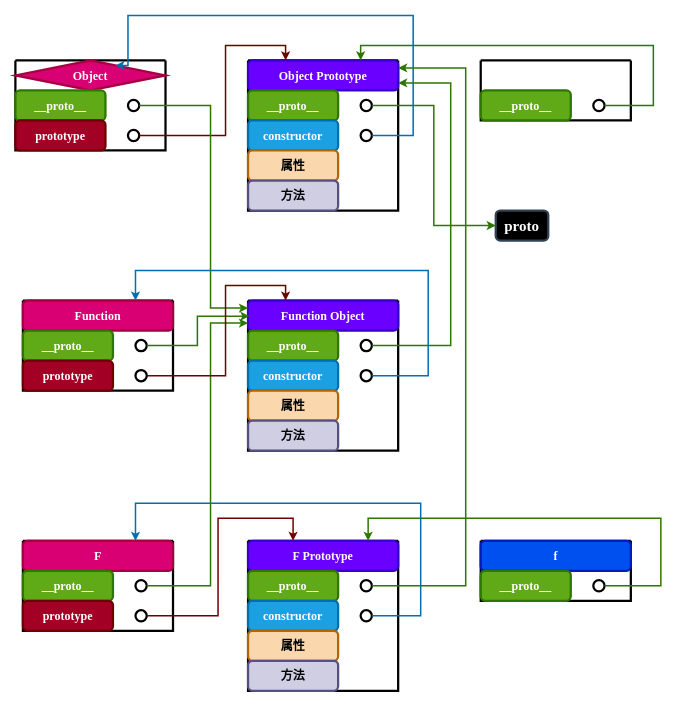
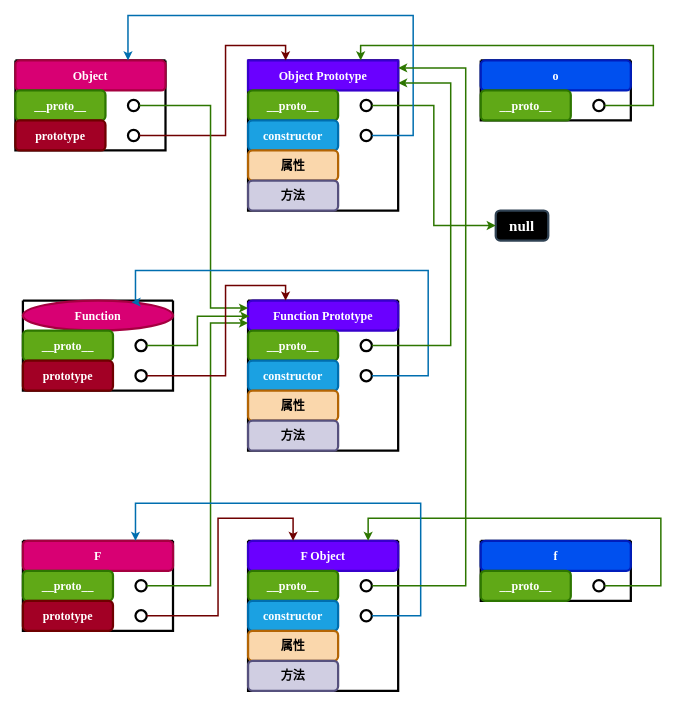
  <mxCell id="0" />
  <mxCell id="1" parent="0" />
  <mxCell id="2" value="" style="swimlane;startSize=0;fontFamily=Lucida Console;fontSize=11;fontColor=default;strokeWidth=3;" parent="1" vertex="1"><mxGeometry x="330" y="720" width="200" height="200" as="geometry" /></mxCell>
- <mxCell id="3" value="F Prototype" style="rounded=1;whiteSpace=wrap;html=1;fontFamily=Lucida Console;fontSize=16;fontColor=#ffffff;strokeWidth=3;fillColor=#6a00ff;strokeColor=#3700CC;fontStyle=1" parent="2" vertex="1"><mxGeometry width="200" height="40" as="geometry" /></mxCell>
+ <mxCell id="3" value="F Object" style="rounded=1;whiteSpace=wrap;html=1;fontFamily=Lucida Console;fontSize=16;fontColor=#ffffff;strokeWidth=3;fillColor=#6a00ff;strokeColor=#3700CC;fontStyle=1" parent="2" vertex="1"><mxGeometry width="200" height="40" as="geometry" /></mxCell>
  <mxCell id="4" value="__proto__" style="rounded=1;whiteSpace=wrap;html=1;fontFamily=Lucida Console;fontSize=16;fontColor=#ffffff;strokeWidth=3;fillColor=#60a917;strokeColor=#2D7600;fontStyle=1" parent="2" vertex="1"><mxGeometry y="40" width="120" height="40" as="geometry" /></mxCell>
  <mxCell id="5" value="constructor" style="rounded=1;whiteSpace=wrap;html=1;fontFamily=Lucida Console;fontSize=16;fontColor=#ffffff;strokeWidth=3;fillColor=#1ba1e2;strokeColor=#006EAF;fontStyle=1" parent="2" vertex="1"><mxGeometry y="80" width="120" height="40" as="geometry" /></mxCell>
  <mxCell id="6" value="" style="ellipse;whiteSpace=wrap;html=1;aspect=fixed;fontFamily=Lucida Console;fontSize=16;fontColor=default;strokeWidth=3;" parent="2" vertex="1"><mxGeometry x="150" y="52.5" width="15" height="15" as="geometry" /></mxCell>
  <mxCell id="7" value="" style="ellipse;whiteSpace=wrap;html=1;aspect=fixed;fontFamily=Lucida Console;fontSize=16;fontColor=default;strokeWidth=3;" parent="2" vertex="1"><mxGeometry x="150" y="92.5" width="15" height="15" as="geometry" /></mxCell>
  <mxCell id="8" value="属性" style="rounded=1;whiteSpace=wrap;html=1;fontFamily=Lucida Console;fontSize=16;strokeWidth=3;fillColor=#fad7ac;strokeColor=#b46504;fontStyle=1" parent="2" vertex="1"><mxGeometry y="120" width="120" height="40" as="geometry" /></mxCell>
  <mxCell id="9" value="方法" style="rounded=1;whiteSpace=wrap;html=1;fontFamily=Lucida Console;fontSize=16;strokeWidth=3;fillColor=#d0cee2;strokeColor=#56517e;fontStyle=1" parent="2" vertex="1"><mxGeometry y="160" width="120" height="40" as="geometry" /></mxCell>
  <mxCell id="10" value="" style="swimlane;startSize=0;fontFamily=Lucida Console;fontSize=11;fontColor=default;strokeWidth=3;" parent="1" vertex="1"><mxGeometry x="330" y="400" width="200" height="200" as="geometry" /></mxCell>
- <mxCell id="11" value="Function Object" style="rounded=1;whiteSpace=wrap;html=1;fontFamily=Lucida Console;fontSize=16;fontColor=#ffffff;strokeWidth=3;fillColor=#6a00ff;strokeColor=#3700CC;fontStyle=1" parent="10" vertex="1"><mxGeometry width="200" height="40" as="geometry" /></mxCell>
+ <mxCell id="11" value="Function Prototype" style="rounded=1;whiteSpace=wrap;html=1;fontFamily=Lucida Console;fontSize=16;fontColor=#ffffff;strokeWidth=3;fillColor=#6a00ff;strokeColor=#3700CC;fontStyle=1" parent="10" vertex="1"><mxGeometry width="200" height="40" as="geometry" /></mxCell>
  <mxCell id="12" value="__proto__" style="rounded=1;whiteSpace=wrap;html=1;fontFamily=Lucida Console;fontSize=16;fontColor=#ffffff;strokeWidth=3;fillColor=#60a917;strokeColor=#2D7600;fontStyle=1" parent="10" vertex="1"><mxGeometry y="40" width="120" height="40" as="geometry" /></mxCell>
  <mxCell id="13" value="constructor" style="rounded=1;whiteSpace=wrap;html=1;fontFamily=Lucida Console;fontSize=16;fontColor=#ffffff;strokeWidth=3;fillColor=#1ba1e2;strokeColor=#006EAF;fontStyle=1" parent="10" vertex="1"><mxGeometry y="80" width="120" height="40" as="geometry" /></mxCell>
  <mxCell id="14" value="" style="ellipse;whiteSpace=wrap;html=1;aspect=fixed;fontFamily=Lucida Console;fontSize=16;fontColor=default;strokeWidth=3;" parent="10" vertex="1"><mxGeometry x="150" y="52.5" width="15" height="15" as="geometry" /></mxCell>
  <mxCell id="15" value="" style="ellipse;whiteSpace=wrap;html=1;aspect=fixed;fontFamily=Lucida Console;fontSize=16;fontColor=default;strokeWidth=3;" parent="10" vertex="1"><mxGeometry x="150" y="92.5" width="15" height="15" as="geometry" /></mxCell>
  <mxCell id="16" value="属性" style="rounded=1;whiteSpace=wrap;html=1;fontFamily=Lucida Console;fontSize=16;strokeWidth=3;fillColor=#fad7ac;strokeColor=#b46504;fontStyle=1" parent="10" vertex="1"><mxGeometry y="120" width="120" height="40" as="geometry" /></mxCell>
  <mxCell id="17" value="方法" style="rounded=1;whiteSpace=wrap;html=1;fontFamily=Lucida Console;fontSize=16;strokeWidth=3;fillColor=#d0cee2;strokeColor=#56517e;fontStyle=1" parent="10" vertex="1"><mxGeometry y="160" width="120" height="40" as="geometry" /></mxCell>
  <mxCell id="18" value="" style="swimlane;startSize=0;fontFamily=Lucida Console;fontSize=11;fontColor=default;strokeWidth=3;" parent="1" vertex="1"><mxGeometry x="330" y="80" width="200" height="200" as="geometry" /></mxCell>
- <mxCell id="19" value="Object Prototype" style="rounded=1;whiteSpace=wrap;html=1;fontFamily=Lucida Console;fontSize=16;fontColor=#ffffff;strokeWidth=3;fillColor=#6a00ff;strokeColor=#3700CC;fontStyle=1" parent="18" vertex="1"><mxGeometry width="200" height="40" as="geometry" /></mxCell>
+ <mxCell id="19" value="Object Prototype" style="whiteSpace=wrap;html=1;fontFamily=Lucida Console;fontSize=16;fontColor=#ffffff;strokeWidth=3;fillColor=#6a00ff;strokeColor=#3700CC;fontStyle=1;rounded=0;" parent="18" vertex="1"><mxGeometry width="200" height="40" as="geometry" /></mxCell>
  <mxCell id="20" value="__proto__" style="rounded=1;whiteSpace=wrap;html=1;fontFamily=Lucida Console;fontSize=16;fontColor=#ffffff;strokeWidth=3;fillColor=#60a917;strokeColor=#2D7600;fontStyle=1" parent="18" vertex="1"><mxGeometry y="40" width="120" height="40" as="geometry" /></mxCell>
  <mxCell id="21" value="constructor" style="rounded=1;whiteSpace=wrap;html=1;fontFamily=Lucida Console;fontSize=16;fontColor=#ffffff;strokeWidth=3;fillColor=#1ba1e2;strokeColor=#006EAF;fontStyle=1" parent="18" vertex="1"><mxGeometry y="80" width="120" height="40" as="geometry" /></mxCell>
  <mxCell id="22" value="" style="ellipse;whiteSpace=wrap;html=1;aspect=fixed;fontFamily=Lucida Console;fontSize=16;fontColor=default;strokeWidth=3;" parent="18" vertex="1"><mxGeometry x="150" y="52.5" width="15" height="15" as="geometry" /></mxCell>
  <mxCell id="23" value="" style="ellipse;whiteSpace=wrap;html=1;aspect=fixed;fontFamily=Lucida Console;fontSize=16;fontColor=default;strokeWidth=3;" parent="18" vertex="1"><mxGeometry x="150" y="92.5" width="15" height="15" as="geometry" /></mxCell>
  <mxCell id="24" value="属性" style="rounded=1;whiteSpace=wrap;html=1;fontFamily=Lucida Console;fontSize=16;strokeWidth=3;fillColor=#fad7ac;strokeColor=#b46504;fontStyle=1" parent="18" vertex="1"><mxGeometry y="120" width="120" height="40" as="geometry" /></mxCell>
  <mxCell id="25" value="方法" style="rounded=1;whiteSpace=wrap;html=1;fontFamily=Lucida Console;fontSize=16;strokeWidth=3;fillColor=#d0cee2;strokeColor=#56517e;fontStyle=1" parent="18" vertex="1"><mxGeometry y="160" width="120" height="40" as="geometry" /></mxCell>
  <mxCell id="26" value="" style="swimlane;startSize=0;fontFamily=Lucida Console;fontSize=11;fontColor=default;strokeWidth=3;" parent="1" vertex="1"><mxGeometry x="20" y="80" width="200" height="120" as="geometry" /></mxCell>
- <mxCell id="27" value="Object" style="rhombus;whiteSpace=wrap;html=1;fontFamily=Lucida Console;fontSize=16;fontColor=#ffffff;strokeWidth=3;fillColor=#d80073;strokeColor=#A50040;fontStyle=1;" parent="26" vertex="1"><mxGeometry width="200" height="40" as="geometry" /></mxCell>
+ <mxCell id="27" value="Object" style="rounded=1;whiteSpace=wrap;html=1;fontFamily=Lucida Console;fontSize=16;fontColor=#ffffff;strokeWidth=3;fillColor=#d80073;strokeColor=#A50040;fontStyle=1" parent="26" vertex="1"><mxGeometry width="200" height="40" as="geometry" /></mxCell>
  <mxCell id="28" value="__proto__" style="rounded=1;whiteSpace=wrap;html=1;fontFamily=Lucida Console;fontSize=16;fontColor=#ffffff;strokeWidth=3;fillColor=#60a917;strokeColor=#2D7600;fontStyle=1" parent="26" vertex="1"><mxGeometry y="40" width="120" height="40" as="geometry" /></mxCell>
  <mxCell id="29" value="prototype" style="rounded=1;whiteSpace=wrap;html=1;fontFamily=Lucida Console;fontSize=16;fontColor=#ffffff;strokeWidth=3;fillColor=#a20025;strokeColor=#6F0000;fontStyle=1" parent="26" vertex="1"><mxGeometry y="80" width="120" height="40" as="geometry" /></mxCell>
  <mxCell id="30" value="" style="ellipse;whiteSpace=wrap;html=1;aspect=fixed;fontFamily=Lucida Console;fontSize=16;fontColor=default;strokeWidth=3;" parent="26" vertex="1"><mxGeometry x="150" y="52.5" width="15" height="15" as="geometry" /></mxCell>
  <mxCell id="31" value="" style="ellipse;whiteSpace=wrap;html=1;aspect=fixed;fontFamily=Lucida Console;fontSize=16;fontColor=default;strokeWidth=3;" parent="26" vertex="1"><mxGeometry x="150" y="92.5" width="15" height="15" as="geometry" /></mxCell>
  <mxCell id="32" value="" style="swimlane;startSize=0;fontFamily=Lucida Console;fontSize=11;fontColor=default;strokeWidth=3;" parent="1" vertex="1"><mxGeometry x="30" y="400" width="200" height="120" as="geometry" /></mxCell>
- <mxCell id="33" value="Function" style="rounded=1;whiteSpace=wrap;html=1;fontFamily=Lucida Console;fontSize=16;fontColor=#ffffff;strokeWidth=3;fillColor=#d80073;strokeColor=#A50040;fontStyle=1" parent="32" vertex="1"><mxGeometry width="200" height="40" as="geometry" /></mxCell>
+ <mxCell id="33" value="Function" style="ellipse;whiteSpace=wrap;html=1;fontFamily=Lucida Console;fontSize=16;fontColor=#ffffff;strokeWidth=3;fillColor=#d80073;strokeColor=#A50040;fontStyle=1;" parent="32" vertex="1"><mxGeometry width="200" height="40" as="geometry" /></mxCell>
  <mxCell id="34" value="__proto__" style="rounded=1;whiteSpace=wrap;html=1;fontFamily=Lucida Console;fontSize=16;fontColor=#ffffff;strokeWidth=3;fillColor=#60a917;strokeColor=#2D7600;fontStyle=1" parent="32" vertex="1"><mxGeometry y="40" width="120" height="40" as="geometry" /></mxCell>
  <mxCell id="35" value="prototype" style="rounded=1;whiteSpace=wrap;html=1;fontFamily=Lucida Console;fontSize=16;fontColor=#ffffff;strokeWidth=3;fillColor=#a20025;strokeColor=#6F0000;fontStyle=1" parent="32" vertex="1"><mxGeometry y="80" width="120" height="40" as="geometry" /></mxCell>
  <mxCell id="36" value="" style="ellipse;whiteSpace=wrap;html=1;aspect=fixed;fontFamily=Lucida Console;fontSize=16;fontColor=default;strokeWidth=3;" parent="32" vertex="1"><mxGeometry x="150" y="52.5" width="15" height="15" as="geometry" /></mxCell>
  <mxCell id="37" value="" style="ellipse;whiteSpace=wrap;html=1;aspect=fixed;fontFamily=Lucida Console;fontSize=16;fontColor=default;strokeWidth=3;" parent="32" vertex="1"><mxGeometry x="150" y="92.5" width="15" height="15" as="geometry" /></mxCell>
  <mxCell id="38" value="" style="swimlane;startSize=0;fontFamily=Lucida Console;fontSize=11;fontColor=default;strokeWidth=3;" parent="1" vertex="1"><mxGeometry x="30" y="720" width="200" height="120" as="geometry" /></mxCell>
  <mxCell id="39" value="F" style="rounded=1;whiteSpace=wrap;html=1;fontFamily=Lucida Console;fontSize=16;fontColor=#ffffff;strokeWidth=3;fillColor=#d80073;strokeColor=#A50040;fontStyle=1" parent="38" vertex="1"><mxGeometry width="200" height="40" as="geometry" /></mxCell>
  <mxCell id="40" value="__proto__" style="rounded=1;whiteSpace=wrap;html=1;fontFamily=Lucida Console;fontSize=16;fontColor=#ffffff;strokeWidth=3;fillColor=#60a917;strokeColor=#2D7600;fontStyle=1" parent="38" vertex="1"><mxGeometry y="40" width="120" height="40" as="geometry" /></mxCell>
  <mxCell id="41" value="prototype" style="rounded=1;whiteSpace=wrap;html=1;fontFamily=Lucida Console;fontSize=16;fontColor=#ffffff;strokeWidth=3;fillColor=#a20025;strokeColor=#6F0000;fontStyle=1" parent="38" vertex="1"><mxGeometry y="80" width="120" height="40" as="geometry" /></mxCell>
  <mxCell id="42" value="" style="ellipse;whiteSpace=wrap;html=1;aspect=fixed;fontFamily=Lucida Console;fontSize=16;fontColor=default;strokeWidth=3;" parent="38" vertex="1"><mxGeometry x="150" y="52.5" width="15" height="15" as="geometry" /></mxCell>
  <mxCell id="43" value="" style="ellipse;whiteSpace=wrap;html=1;aspect=fixed;fontFamily=Lucida Console;fontSize=16;fontColor=default;strokeWidth=3;" parent="38" vertex="1"><mxGeometry x="150" y="92.5" width="15" height="15" as="geometry" /></mxCell>
  <mxCell id="44" value="" style="swimlane;startSize=0;fontFamily=Lucida Console;fontSize=11;fontColor=default;strokeWidth=3;" parent="1" vertex="1"><mxGeometry x="640" y="720" width="200" height="80" as="geometry" /></mxCell>
  <mxCell id="45" value="f" style="rounded=1;whiteSpace=wrap;html=1;fontFamily=Lucida Console;fontSize=16;fontColor=#ffffff;strokeWidth=3;fillColor=#0050ef;strokeColor=#001DBC;fontStyle=1" parent="44" vertex="1"><mxGeometry width="200" height="40" as="geometry" /></mxCell>
  <mxCell id="46" value="__proto__" style="rounded=1;whiteSpace=wrap;html=1;fontFamily=Lucida Console;fontSize=16;fontColor=#ffffff;strokeWidth=3;fillColor=#60a917;strokeColor=#2D7600;fontStyle=1" parent="44" vertex="1"><mxGeometry y="40" width="120" height="40" as="geometry" /></mxCell>
  <mxCell id="47" value="" style="ellipse;whiteSpace=wrap;html=1;aspect=fixed;fontFamily=Lucida Console;fontSize=16;fontColor=default;strokeWidth=3;" parent="44" vertex="1"><mxGeometry x="150" y="52.5" width="15" height="15" as="geometry" /></mxCell>
  <mxCell id="48" value="" style="swimlane;startSize=0;fontFamily=Lucida Console;fontSize=11;fontColor=default;strokeWidth=3;" parent="1" vertex="1"><mxGeometry x="640" y="80" width="200" height="80" as="geometry" /></mxCell>
+ <mxCell id="49" value="o" style="rounded=1;whiteSpace=wrap;html=1;fontFamily=Lucida Console;fontSize=16;fontColor=#ffffff;strokeWidth=3;fillColor=#0050ef;strokeColor=#001DBC;fontStyle=1" parent="48" vertex="1"><mxGeometry width="200" height="40" as="geometry" /></mxCell>
  <mxCell id="50" value="__proto__" style="rounded=1;whiteSpace=wrap;html=1;fontFamily=Lucida Console;fontSize=16;fontColor=#ffffff;strokeWidth=3;fillColor=#60a917;strokeColor=#2D7600;fontStyle=1" parent="48" vertex="1"><mxGeometry y="40" width="120" height="40" as="geometry" /></mxCell>
  <mxCell id="51" value="" style="ellipse;whiteSpace=wrap;html=1;aspect=fixed;fontFamily=Lucida Console;fontSize=16;fontColor=default;strokeWidth=3;" parent="48" vertex="1"><mxGeometry x="150" y="52.5" width="15" height="15" as="geometry" /></mxCell>
  <mxCell id="52" style="edgeStyle=orthogonalEdgeStyle;shape=connector;rounded=0;orthogonalLoop=1;jettySize=auto;html=1;exitX=1;exitY=0.5;exitDx=0;exitDy=0;entryX=0.25;entryY=0;entryDx=0;entryDy=0;labelBackgroundColor=default;fontFamily=Lucida Console;fontSize=16;fontColor=default;endArrow=classic;strokeColor=#6F0000;strokeWidth=2;fillColor=#a20025;" parent="1" source="31" target="19" edge="1"><mxGeometry relative="1" as="geometry"><Array as="points"><mxPoint x="300" y="180" /><mxPoint x="300" y="60" /><mxPoint x="380" y="60" /></Array></mxGeometry></mxCell>
  <mxCell id="53" style="edgeStyle=orthogonalEdgeStyle;shape=connector;rounded=0;orthogonalLoop=1;jettySize=auto;html=1;exitX=1;exitY=0.5;exitDx=0;exitDy=0;entryX=0.75;entryY=0;entryDx=0;entryDy=0;labelBackgroundColor=default;fontFamily=Lucida Console;fontSize=16;fontColor=default;endArrow=classic;strokeColor=#2D7600;strokeWidth=2;fillColor=#60a917;" parent="1" source="51" target="19" edge="1"><mxGeometry relative="1" as="geometry"><Array as="points"><mxPoint x="870" y="140" /><mxPoint x="870" y="60" /><mxPoint x="480" y="60" /></Array></mxGeometry></mxCell>
  <mxCell id="54" style="edgeStyle=orthogonalEdgeStyle;shape=connector;rounded=0;orthogonalLoop=1;jettySize=auto;html=1;exitX=1;exitY=0.5;exitDx=0;exitDy=0;entryX=0.25;entryY=0;entryDx=0;entryDy=0;labelBackgroundColor=default;fontFamily=Lucida Console;fontSize=16;fontColor=default;endArrow=classic;strokeColor=#6F0000;strokeWidth=2;fillColor=#a20025;" parent="1" edge="1"><mxGeometry relative="1" as="geometry"><mxPoint x="195" y="820" as="sourcePoint" /><mxPoint x="390" y="720" as="targetPoint" /><Array as="points"><mxPoint x="290" y="820" /><mxPoint x="290" y="690" /><mxPoint x="390" y="690" /></Array></mxGeometry></mxCell>
  <mxCell id="55" style="edgeStyle=orthogonalEdgeStyle;shape=connector;rounded=0;orthogonalLoop=1;jettySize=auto;html=1;exitX=1;exitY=0.5;exitDx=0;exitDy=0;entryX=0.75;entryY=0;entryDx=0;entryDy=0;labelBackgroundColor=default;fontFamily=Lucida Console;fontSize=16;fontColor=default;endArrow=classic;strokeColor=#2D7600;strokeWidth=2;fillColor=#60a917;" parent="1" edge="1" source="47"><mxGeometry relative="1" as="geometry"><mxPoint x="815" y="780" as="sourcePoint" /><mxPoint x="490" y="720" as="targetPoint" /><Array as="points"><mxPoint x="880" y="780" /><mxPoint x="880" y="690" /><mxPoint x="490" y="690" /></Array></mxGeometry></mxCell>
- <mxCell id="56" value="proto" style="rounded=1;whiteSpace=wrap;html=1;fontFamily=Lucida Console;fontSize=20;fontColor=#ffffff;strokeWidth=3;fillColor=#000000;strokeColor=#314354;fontStyle=1" parent="1" vertex="1"><mxGeometry x="660" y="280" width="70" height="40" as="geometry" /></mxCell>
+ <mxCell id="56" value="null" style="rounded=1;whiteSpace=wrap;html=1;fontFamily=Lucida Console;fontSize=20;fontColor=#ffffff;strokeWidth=3;fillColor=#000000;strokeColor=#314354;fontStyle=1" parent="1" vertex="1"><mxGeometry x="660" y="280" width="70" height="40" as="geometry" /></mxCell>
  <mxCell id="57" style="edgeStyle=orthogonalEdgeStyle;shape=connector;rounded=0;orthogonalLoop=1;jettySize=auto;html=1;exitX=1;exitY=0.5;exitDx=0;exitDy=0;entryX=0;entryY=0.5;entryDx=0;entryDy=0;labelBackgroundColor=default;fontFamily=Lucida Console;fontSize=20;fontColor=default;endArrow=classic;strokeColor=#2D7600;strokeWidth=2;fillColor=#60a917;" parent="1" source="22" target="56" edge="1"><mxGeometry relative="1" as="geometry" /></mxCell>
  <mxCell id="58" style="edgeStyle=orthogonalEdgeStyle;shape=connector;rounded=0;orthogonalLoop=1;jettySize=auto;html=1;exitX=1;exitY=0.5;exitDx=0;exitDy=0;entryX=0;entryY=0.25;entryDx=0;entryDy=0;labelBackgroundColor=default;fontFamily=Lucida Console;fontSize=20;fontColor=default;endArrow=classic;strokeColor=#2D7600;strokeWidth=2;fillColor=#60a917;" parent="1" source="30" target="11" edge="1"><mxGeometry relative="1" as="geometry"><Array as="points"><mxPoint x="280" y="140" /><mxPoint x="280" y="410" /></Array></mxGeometry></mxCell>
  <mxCell id="59" style="edgeStyle=orthogonalEdgeStyle;shape=connector;rounded=0;orthogonalLoop=1;jettySize=auto;html=1;exitX=1;exitY=0.5;exitDx=0;exitDy=0;entryX=0.009;entryY=0.104;entryDx=0;entryDy=0;entryPerimeter=0;labelBackgroundColor=default;fontFamily=Lucida Console;fontSize=20;fontColor=default;endArrow=classic;strokeColor=#2D7600;strokeWidth=2;fillColor=#60a917;" parent="1" source="36" target="10" edge="1"><mxGeometry relative="1" as="geometry" /></mxCell>
  <mxCell id="60" style="edgeStyle=orthogonalEdgeStyle;shape=connector;rounded=0;orthogonalLoop=1;jettySize=auto;html=1;exitX=1;exitY=0.5;exitDx=0;exitDy=0;entryX=0;entryY=0.75;entryDx=0;entryDy=0;labelBackgroundColor=default;fontFamily=Lucida Console;fontSize=20;fontColor=default;endArrow=classic;strokeColor=#2D7600;strokeWidth=2;fillColor=#60a917;" parent="1" source="42" target="11" edge="1"><mxGeometry relative="1" as="geometry"><Array as="points"><mxPoint x="280" y="780" /><mxPoint x="280" y="430" /></Array></mxGeometry></mxCell>
  <mxCell id="61" style="edgeStyle=orthogonalEdgeStyle;shape=connector;rounded=0;orthogonalLoop=1;jettySize=auto;html=1;exitX=1;exitY=0.5;exitDx=0;exitDy=0;entryX=0.25;entryY=0;entryDx=0;entryDy=0;labelBackgroundColor=default;fontFamily=Lucida Console;fontSize=16;fontColor=default;endArrow=classic;strokeColor=#6F0000;strokeWidth=2;fillColor=#a20025;" parent="1" source="37" target="11" edge="1"><mxGeometry relative="1" as="geometry"><Array as="points"><mxPoint x="300" y="500" /><mxPoint x="300" y="380" /><mxPoint x="380" y="380" /></Array></mxGeometry></mxCell>
  <mxCell id="62" style="edgeStyle=orthogonalEdgeStyle;shape=connector;rounded=0;orthogonalLoop=1;jettySize=auto;html=1;exitX=1;exitY=0.5;exitDx=0;exitDy=0;entryX=0.75;entryY=0;entryDx=0;entryDy=0;labelBackgroundColor=default;fontFamily=Lucida Console;fontSize=20;fontColor=default;endArrow=classic;strokeColor=#006EAF;strokeWidth=2;fillColor=#1ba1e2;" parent="1" source="23" target="27" edge="1"><mxGeometry relative="1" as="geometry"><Array as="points"><mxPoint x="550" y="180" /><mxPoint x="550" y="20" /><mxPoint x="170" y="20" /></Array></mxGeometry></mxCell>
  <mxCell id="63" style="edgeStyle=orthogonalEdgeStyle;shape=connector;rounded=0;orthogonalLoop=1;jettySize=auto;html=1;exitX=1;exitY=0.5;exitDx=0;exitDy=0;entryX=0.75;entryY=0;entryDx=0;entryDy=0;labelBackgroundColor=default;fontFamily=Lucida Console;fontSize=20;fontColor=default;endArrow=classic;strokeColor=#006EAF;strokeWidth=2;fillColor=#1ba1e2;" parent="1" source="15" target="33" edge="1"><mxGeometry relative="1" as="geometry"><Array as="points"><mxPoint x="570" y="500" /><mxPoint x="570" y="360" /><mxPoint x="180" y="360" /></Array></mxGeometry></mxCell>
  <mxCell id="64" style="edgeStyle=orthogonalEdgeStyle;shape=connector;rounded=0;orthogonalLoop=1;jettySize=auto;html=1;exitX=1;exitY=0.5;exitDx=0;exitDy=0;entryX=0.75;entryY=0;entryDx=0;entryDy=0;labelBackgroundColor=default;fontFamily=Lucida Console;fontSize=20;fontColor=default;endArrow=classic;strokeColor=#006EAF;strokeWidth=2;fillColor=#1ba1e2;" parent="1" source="7" target="39" edge="1"><mxGeometry relative="1" as="geometry"><Array as="points"><mxPoint x="560" y="820" /><mxPoint x="560" y="670" /><mxPoint x="180" y="670" /></Array></mxGeometry></mxCell>
  <mxCell id="65" style="edgeStyle=orthogonalEdgeStyle;shape=connector;rounded=0;orthogonalLoop=1;jettySize=auto;html=1;exitX=1;exitY=0.5;exitDx=0;exitDy=0;entryX=1;entryY=0.25;entryDx=0;entryDy=0;labelBackgroundColor=default;fontFamily=Lucida Console;fontSize=20;fontColor=default;endArrow=classic;strokeColor=#2D7600;strokeWidth=2;fillColor=#60a917;" parent="1" source="6" target="19" edge="1"><mxGeometry relative="1" as="geometry"><Array as="points"><mxPoint x="620" y="780" /><mxPoint x="620" y="90" /></Array></mxGeometry></mxCell>
  <mxCell id="66" style="edgeStyle=orthogonalEdgeStyle;shape=connector;rounded=0;orthogonalLoop=1;jettySize=auto;html=1;exitX=1;exitY=0.5;exitDx=0;exitDy=0;entryX=1;entryY=0.75;entryDx=0;entryDy=0;labelBackgroundColor=default;fontFamily=Lucida Console;fontSize=20;fontColor=default;endArrow=classic;strokeColor=#2D7600;strokeWidth=2;fillColor=#60a917;" parent="1" source="14" target="19" edge="1"><mxGeometry relative="1" as="geometry"><Array as="points"><mxPoint x="600" y="460" /><mxPoint x="600" y="110" /></Array></mxGeometry></mxCell>
